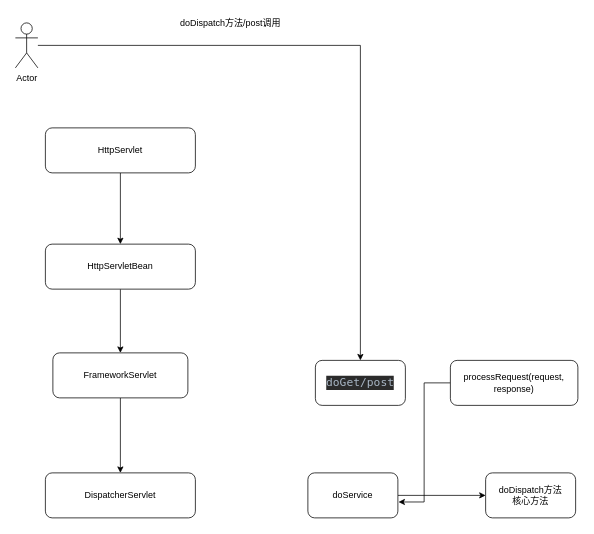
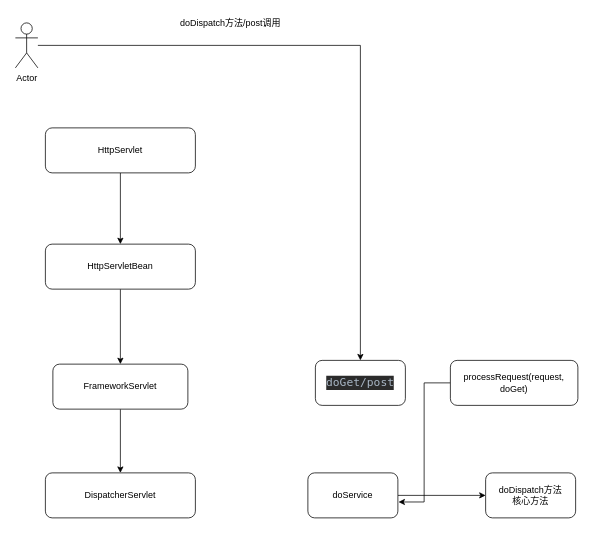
  <mxCell id="0" />
  <mxCell id="1" parent="0" />
  <mxCell id="2" style="edgeStyle=orthogonalEdgeStyle;rounded=0;orthogonalLoop=1;jettySize=auto;html=1;entryX=0.5;entryY=0;entryDx=0;entryDy=0;" edge="1" parent="1" source="3" target="5"><mxGeometry relative="1" as="geometry" /></mxCell>
  <mxCell id="3" value="HttpServlet" style="rounded=1;whiteSpace=wrap;html=1;" vertex="1" parent="1"><mxGeometry x="60" y="170" width="200" height="60" as="geometry" /></mxCell>
  <mxCell id="4" style="edgeStyle=orthogonalEdgeStyle;rounded=0;orthogonalLoop=1;jettySize=auto;html=1;entryX=0.5;entryY=0;entryDx=0;entryDy=0;" edge="1" parent="1" source="5" target="7"><mxGeometry relative="1" as="geometry" /></mxCell>
  <mxCell id="5" value="HttpServletBean" style="rounded=1;whiteSpace=wrap;html=1;" vertex="1" parent="1"><mxGeometry x="60" y="325" width="200" height="60" as="geometry" /></mxCell>
  <mxCell id="6" style="edgeStyle=orthogonalEdgeStyle;rounded=0;orthogonalLoop=1;jettySize=auto;html=1;entryX=0.5;entryY=0;entryDx=0;entryDy=0;" edge="1" parent="1" source="7" target="8"><mxGeometry relative="1" as="geometry" /></mxCell>
- <mxCell id="7" value="FrameworkServlet" style="rounded=1;whiteSpace=wrap;html=1;" vertex="1" parent="1"><mxGeometry x="70" y="470" width="180" height="60" as="geometry" /></mxCell>
+ <mxCell id="7" value="FrameworkServlet" style="rounded=1;whiteSpace=wrap;html=1;" vertex="1" parent="1"><mxGeometry x="70" y="485" width="180" height="60" as="geometry" /></mxCell>
  <mxCell id="8" value="DispatcherServlet" style="rounded=1;whiteSpace=wrap;html=1;" vertex="1" parent="1"><mxGeometry x="60" y="630" width="200" height="60" as="geometry" /></mxCell>
  <mxCell id="9" style="edgeStyle=orthogonalEdgeStyle;rounded=0;orthogonalLoop=1;jettySize=auto;html=1;entryX=0.5;entryY=0;entryDx=0;entryDy=0;" edge="1" parent="1" source="10" target="11"><mxGeometry relative="1" as="geometry" /></mxCell>
  <mxCell id="10" value="Actor" style="shape=umlActor;verticalLabelPosition=bottom;verticalAlign=top;html=1;outlineConnect=0;" vertex="1" parent="1"><mxGeometry x="20" y="30" width="30" height="60" as="geometry" /></mxCell>
  <mxCell id="11" value="&lt;pre style=&quot;background-color: rgb(43 , 43 , 43)&quot;&gt;&lt;font color=&quot;#a9b7c6&quot; face=&quot;jetbrains mono, monospace&quot;&gt;&lt;span style=&quot;font-size: 15.067px&quot;&gt;doGet/post&lt;/span&gt;&lt;span style=&quot;font-size: 11.3pt&quot;&gt;&lt;br&gt;&lt;/span&gt;&lt;/font&gt;&lt;/pre&gt;" style="rounded=1;whiteSpace=wrap;html=1;" vertex="1" parent="1"><mxGeometry x="420" y="480" width="120" height="60" as="geometry" /></mxCell>
  <mxCell id="12" value="doDispatch方法/post调用" style="text;html=1;strokeColor=none;fillColor=none;align=center;verticalAlign=middle;whiteSpace=wrap;rounded=0;" vertex="1" parent="1"><mxGeometry x="214" y="20" width="186" height="20" as="geometry" /></mxCell>
  <mxCell id="13" style="edgeStyle=orthogonalEdgeStyle;rounded=0;orthogonalLoop=1;jettySize=auto;html=1;entryX=1.007;entryY=0.647;entryDx=0;entryDy=0;entryPerimeter=0;" edge="1" parent="1" source="14" target="16"><mxGeometry relative="1" as="geometry" /></mxCell>
- <mxCell id="14" value="processRequest(request, response)" style="rounded=1;whiteSpace=wrap;html=1;" vertex="1" parent="1"><mxGeometry x="600" y="480" width="170" height="60" as="geometry" /></mxCell>
+ <mxCell id="14" value="processRequest(request, doGet)" style="rounded=1;whiteSpace=wrap;html=1;" vertex="1" parent="1"><mxGeometry x="600" y="480" width="170" height="60" as="geometry" /></mxCell>
  <mxCell id="15" style="edgeStyle=orthogonalEdgeStyle;rounded=0;orthogonalLoop=1;jettySize=auto;html=1;exitX=1;exitY=0.5;exitDx=0;exitDy=0;entryX=0;entryY=0.5;entryDx=0;entryDy=0;" edge="1" parent="1" source="16" target="17"><mxGeometry relative="1" as="geometry" /></mxCell>
  <mxCell id="16" value="doService" style="rounded=1;whiteSpace=wrap;html=1;" vertex="1" parent="1"><mxGeometry x="410" y="630" width="120" height="60" as="geometry" /></mxCell>
  <mxCell id="17" value="doDispatch方法&lt;br&gt;核心方法" style="rounded=1;whiteSpace=wrap;html=1;" vertex="1" parent="1"><mxGeometry x="647" y="630" width="120" height="60" as="geometry" /></mxCell>
